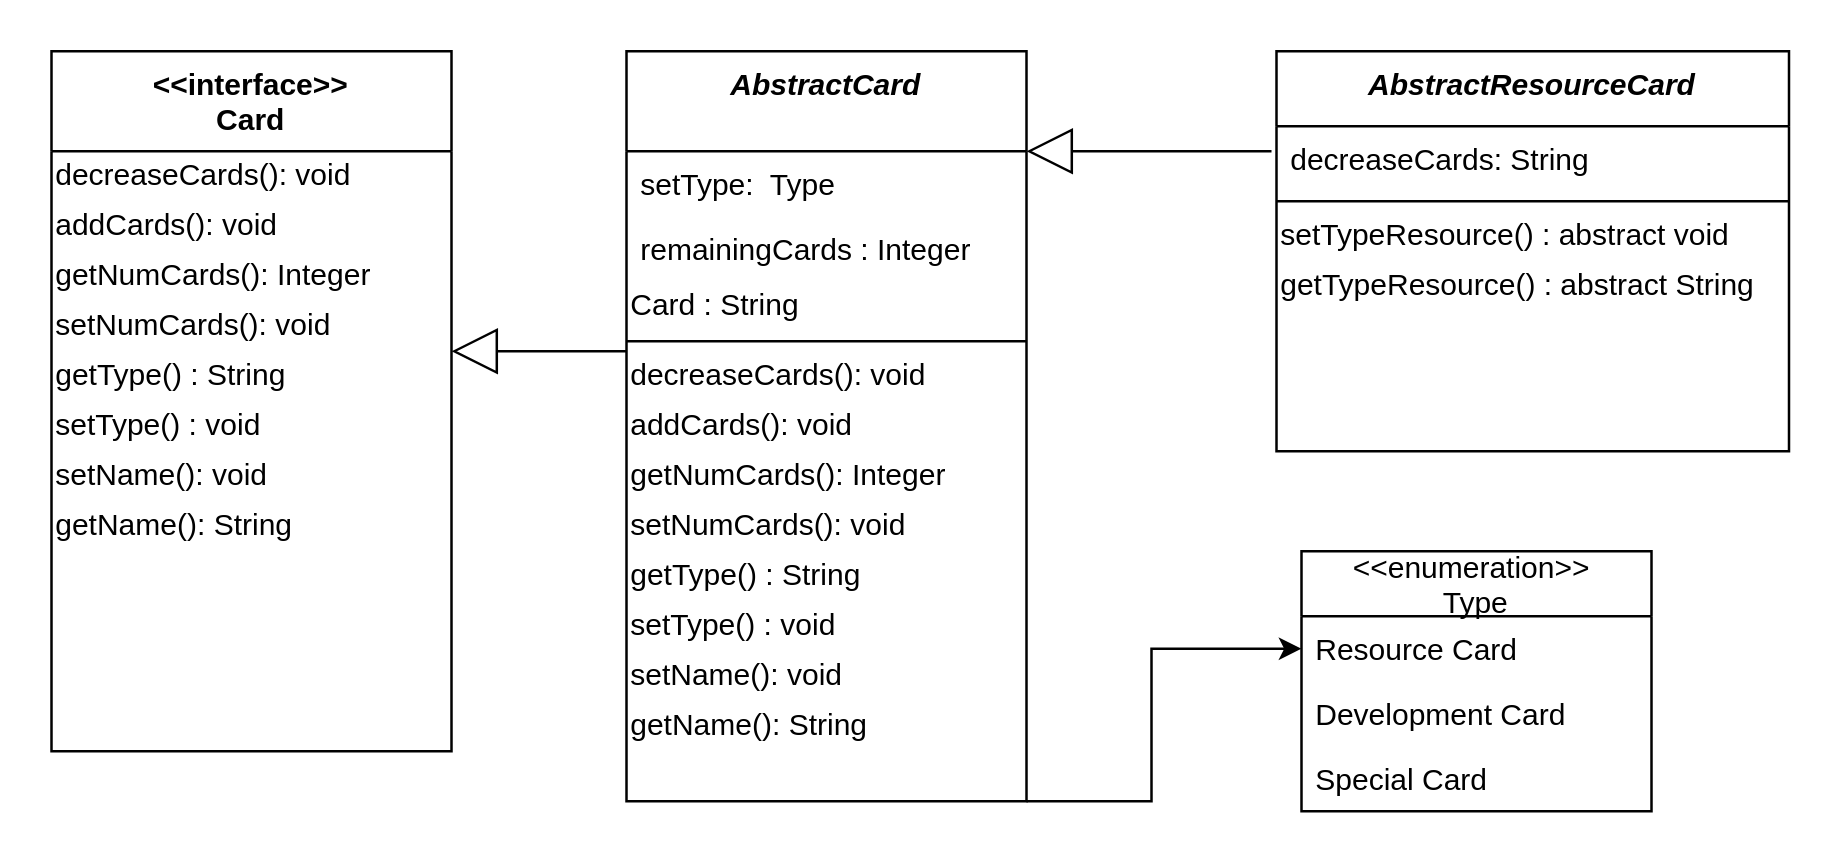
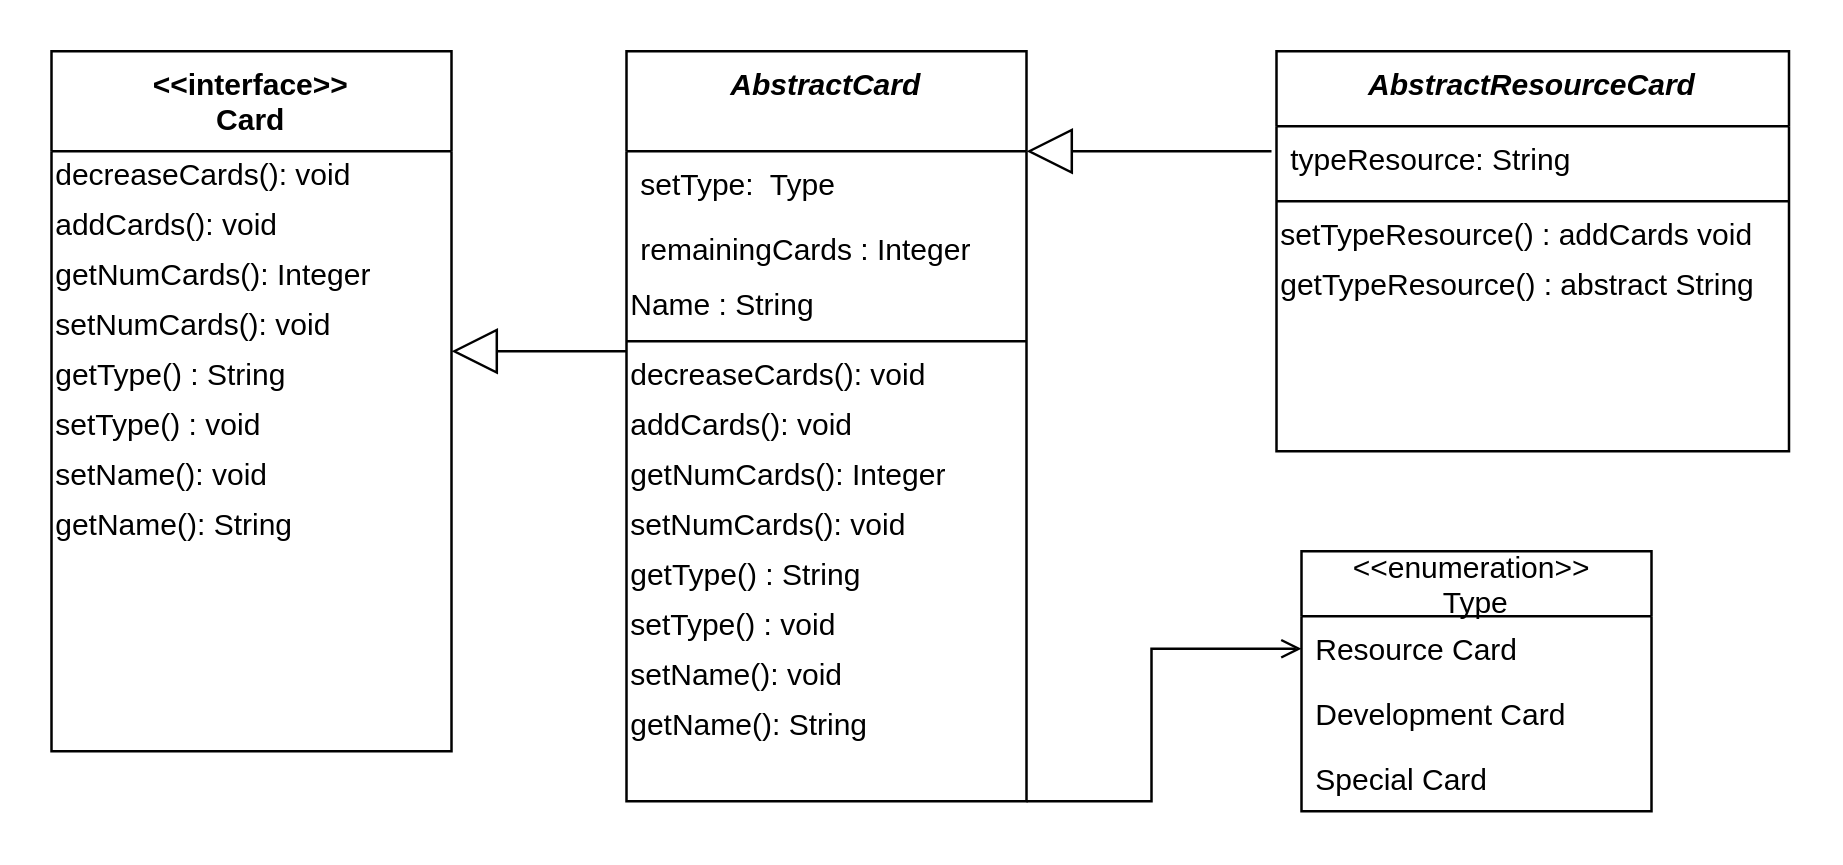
  <mxCell id="0" />
  <mxCell id="1" parent="0" />
  <mxCell id="2" value="&lt;&lt;interface&gt;&gt;&#10;Card&#10;" style="swimlane;fontStyle=1;align=center;verticalAlign=top;childLayout=stackLayout;horizontal=1;startSize=40;horizontalStack=0;resizeParent=1;resizeLast=0;collapsible=1;marginBottom=0;rounded=0;shadow=0;strokeWidth=1;" parent="1" vertex="1"><mxGeometry x="20" y="20" width="160" height="280" as="geometry"><mxRectangle x="230" y="140" width="160" height="26" as="alternateBounds" /></mxGeometry></mxCell>
  <mxCell id="3" value="decreaseCards(): void" style="text;html=1;align=left;verticalAlign=middle;resizable=0;points=[];autosize=1;" vertex="1" parent="2"><mxGeometry y="40" width="160" height="20" as="geometry" /></mxCell>
  <mxCell id="4" value="addCards(): void" style="text;html=1;align=left;verticalAlign=middle;resizable=0;points=[];autosize=1;" vertex="1" parent="2"><mxGeometry y="60" width="160" height="20" as="geometry" /></mxCell>
  <mxCell id="5" value="getNumCards(): Integer" style="text;html=1;align=left;verticalAlign=middle;resizable=0;points=[];autosize=1;" vertex="1" parent="2"><mxGeometry y="80" width="160" height="20" as="geometry" /></mxCell>
  <mxCell id="6" value="setNumCards(): void" style="text;html=1;align=left;verticalAlign=middle;resizable=0;points=[];autosize=1;" vertex="1" parent="2"><mxGeometry y="100" width="160" height="20" as="geometry" /></mxCell>
  <mxCell id="7" value="getType() : String" style="text;html=1;align=left;verticalAlign=middle;resizable=0;points=[];autosize=1;" vertex="1" parent="2"><mxGeometry y="120" width="160" height="20" as="geometry" /></mxCell>
  <mxCell id="8" value="setType() : void" style="text;html=1;align=left;verticalAlign=middle;resizable=0;points=[];autosize=1;" vertex="1" parent="2"><mxGeometry y="140" width="160" height="20" as="geometry" /></mxCell>
  <mxCell id="9" value="setName(): void" style="text;html=1;align=left;verticalAlign=middle;resizable=0;points=[];autosize=1;" vertex="1" parent="2"><mxGeometry y="160" width="160" height="20" as="geometry" /></mxCell>
  <mxCell id="10" value="getName(): String" style="text;html=1;align=left;verticalAlign=middle;resizable=0;points=[];autosize=1;" vertex="1" parent="2"><mxGeometry y="180" width="160" height="20" as="geometry" /></mxCell>
  <mxCell id="11" value="AbstractResourceCard" style="swimlane;fontStyle=3;align=center;verticalAlign=top;childLayout=stackLayout;horizontal=1;startSize=30;horizontalStack=0;resizeParent=1;resizeLast=0;collapsible=1;marginBottom=0;rounded=0;shadow=0;strokeWidth=1;" parent="1" vertex="1"><mxGeometry x="510" y="20" width="205" height="160" as="geometry"><mxRectangle x="550" y="140" width="160" height="26" as="alternateBounds" /></mxGeometry></mxCell>
- <mxCell id="12" value="decreaseCards: String" style="text;align=left;verticalAlign=top;spacingLeft=4;spacingRight=4;overflow=hidden;rotatable=0;points=[[0,0.5],[1,0.5]];portConstraint=eastwest;" parent="11" vertex="1"><mxGeometry y="30" width="205" height="26" as="geometry" /></mxCell>
+ <mxCell id="12" value="typeResource: String" style="text;align=left;verticalAlign=top;spacingLeft=4;spacingRight=4;overflow=hidden;rotatable=0;points=[[0,0.5],[1,0.5]];portConstraint=eastwest;" parent="11" vertex="1"><mxGeometry y="30" width="205" height="26" as="geometry" /></mxCell>
  <mxCell id="13" value="" style="line;html=1;strokeWidth=1;align=left;verticalAlign=middle;spacingTop=-1;spacingLeft=3;spacingRight=3;rotatable=0;labelPosition=right;points=[];portConstraint=eastwest;" parent="11" vertex="1"><mxGeometry y="56" width="205" height="8" as="geometry" /></mxCell>
- <mxCell id="14" value="setTypeResource() : abstract void" style="text;html=1;align=left;verticalAlign=middle;resizable=0;points=[];autosize=1;" vertex="1" parent="11"><mxGeometry y="64" width="205" height="20" as="geometry" /></mxCell>
+ <mxCell id="14" value="setTypeResource() : addCards void" style="text;html=1;align=left;verticalAlign=middle;resizable=0;points=[];autosize=1;" vertex="1" parent="11"><mxGeometry y="64" width="205" height="20" as="geometry" /></mxCell>
  <mxCell id="15" value="getTypeResource() : abstract String" style="text;html=1;align=left;verticalAlign=middle;resizable=0;points=[];autosize=1;" vertex="1" parent="11"><mxGeometry y="84" width="205" height="20" as="geometry" /></mxCell>
  <mxCell id="16" value="" style="endArrow=block;endSize=16;endFill=0;html=1;entryX=1;entryY=0.5;entryDx=0;entryDy=0;" edge="1" parent="1"><mxGeometry x="0.02" width="160" relative="1" as="geometry"><mxPoint x="508" y="60" as="sourcePoint" /><mxPoint x="410" y="60" as="targetPoint" /><Array as="points" /><mxPoint as="offset" /></mxGeometry></mxCell>
- <mxCell id="17" style="edgeStyle=orthogonalEdgeStyle;rounded=0;orthogonalLoop=1;jettySize=auto;html=1;exitX=1;exitY=1;exitDx=0;exitDy=0;entryX=0;entryY=0.5;entryDx=0;entryDy=0;" edge="1" parent="1" source="18" target="32"><mxGeometry relative="1" as="geometry"><Array as="points"><mxPoint x="460" y="320" /><mxPoint x="460" y="259" /></Array></mxGeometry></mxCell>
+ <mxCell id="17" style="edgeStyle=orthogonalEdgeStyle;rounded=0;orthogonalLoop=1;jettySize=auto;html=1;exitX=1;exitY=1;exitDx=0;exitDy=0;entryX=0;entryY=0.5;entryDx=0;entryDy=0;endArrow=open;" edge="1" parent="1" source="18" target="32"><mxGeometry relative="1" as="geometry"><Array as="points"><mxPoint x="460" y="320" /><mxPoint x="460" y="259" /></Array></mxGeometry></mxCell>
  <mxCell id="18" value="AbstractCard" style="swimlane;fontStyle=3;align=center;verticalAlign=top;childLayout=stackLayout;horizontal=1;startSize=40;horizontalStack=0;resizeParent=1;resizeLast=0;collapsible=1;marginBottom=0;rounded=0;shadow=0;strokeWidth=1;" vertex="1" parent="1"><mxGeometry x="250" y="20" width="160" height="300" as="geometry"><mxRectangle x="230" y="140" width="160" height="26" as="alternateBounds" /></mxGeometry></mxCell>
  <mxCell id="19" value="setType:  Type" style="text;align=left;verticalAlign=top;spacingLeft=4;spacingRight=4;overflow=hidden;rotatable=0;points=[[0,0.5],[1,0.5]];portConstraint=eastwest;" vertex="1" parent="18"><mxGeometry y="40" width="160" height="26" as="geometry" /></mxCell>
  <mxCell id="20" value="remainingCards : Integer" style="text;align=left;verticalAlign=top;spacingLeft=4;spacingRight=4;overflow=hidden;rotatable=0;points=[[0,0.5],[1,0.5]];portConstraint=eastwest;rounded=0;shadow=0;html=0;" vertex="1" parent="18"><mxGeometry y="66" width="160" height="26" as="geometry" /></mxCell>
- <mxCell id="21" value="Card : String" style="text;html=1;align=left;verticalAlign=middle;resizable=0;points=[];autosize=1;" vertex="1" parent="18"><mxGeometry y="92" width="160" height="20" as="geometry" /></mxCell>
+ <mxCell id="21" value="Name : String" style="text;html=1;align=left;verticalAlign=middle;resizable=0;points=[];autosize=1;" vertex="1" parent="18"><mxGeometry y="92" width="160" height="20" as="geometry" /></mxCell>
  <mxCell id="22" value="" style="line;html=1;strokeWidth=1;align=left;verticalAlign=middle;spacingTop=-1;spacingLeft=3;spacingRight=3;rotatable=0;labelPosition=right;points=[];portConstraint=eastwest;" vertex="1" parent="18"><mxGeometry y="112" width="160" height="8" as="geometry" /></mxCell>
  <mxCell id="23" value="decreaseCards(): void" style="text;html=1;align=left;verticalAlign=middle;resizable=0;points=[];autosize=1;" vertex="1" parent="18"><mxGeometry y="120" width="160" height="20" as="geometry" /></mxCell>
  <mxCell id="24" value="addCards(): void" style="text;html=1;align=left;verticalAlign=middle;resizable=0;points=[];autosize=1;" vertex="1" parent="18"><mxGeometry y="140" width="160" height="20" as="geometry" /></mxCell>
  <mxCell id="25" value="getNumCards(): Integer" style="text;html=1;align=left;verticalAlign=middle;resizable=0;points=[];autosize=1;" vertex="1" parent="18"><mxGeometry y="160" width="160" height="20" as="geometry" /></mxCell>
  <mxCell id="26" value="setNumCards(): void" style="text;html=1;align=left;verticalAlign=middle;resizable=0;points=[];autosize=1;" vertex="1" parent="18"><mxGeometry y="180" width="160" height="20" as="geometry" /></mxCell>
  <mxCell id="27" value="getType() : String" style="text;html=1;align=left;verticalAlign=middle;resizable=0;points=[];autosize=1;" vertex="1" parent="18"><mxGeometry y="200" width="160" height="20" as="geometry" /></mxCell>
  <mxCell id="28" value="setType() : void" style="text;html=1;align=left;verticalAlign=middle;resizable=0;points=[];autosize=1;" vertex="1" parent="18"><mxGeometry y="220" width="160" height="20" as="geometry" /></mxCell>
  <mxCell id="29" value="setName(): void" style="text;html=1;align=left;verticalAlign=middle;resizable=0;points=[];autosize=1;" vertex="1" parent="18"><mxGeometry y="240" width="160" height="20" as="geometry" /></mxCell>
  <mxCell id="30" value="getName(): String" style="text;html=1;align=left;verticalAlign=middle;resizable=0;points=[];autosize=1;" vertex="1" parent="18"><mxGeometry y="260" width="160" height="20" as="geometry" /></mxCell>
  <mxCell id="31" value="&lt;&lt;enumeration&gt;&gt; &#10;Type" style="swimlane;fontStyle=0;childLayout=stackLayout;horizontal=1;startSize=26;fillColor=none;horizontalStack=0;resizeParent=1;resizeParentMax=0;resizeLast=0;collapsible=1;marginBottom=0;align=center;" vertex="1" parent="1"><mxGeometry x="520" y="220" width="140" height="104" as="geometry" /></mxCell>
  <mxCell id="32" value="Resource Card" style="text;strokeColor=none;fillColor=none;align=left;verticalAlign=top;spacingLeft=4;spacingRight=4;overflow=hidden;rotatable=0;points=[[0,0.5],[1,0.5]];portConstraint=eastwest;" vertex="1" parent="31"><mxGeometry y="26" width="140" height="26" as="geometry" /></mxCell>
  <mxCell id="33" value="Development Card" style="text;strokeColor=none;fillColor=none;align=left;verticalAlign=top;spacingLeft=4;spacingRight=4;overflow=hidden;rotatable=0;points=[[0,0.5],[1,0.5]];portConstraint=eastwest;" vertex="1" parent="31"><mxGeometry y="52" width="140" height="26" as="geometry" /></mxCell>
  <mxCell id="34" value="Special Card" style="text;strokeColor=none;fillColor=none;align=left;verticalAlign=top;spacingLeft=4;spacingRight=4;overflow=hidden;rotatable=0;points=[[0,0.5],[1,0.5]];portConstraint=eastwest;" vertex="1" parent="31"><mxGeometry y="78" width="140" height="26" as="geometry" /></mxCell>
  <mxCell id="35" value="" style="endArrow=block;endSize=16;endFill=0;html=1;" edge="1" parent="1"><mxGeometry x="-0.143" y="-50" width="160" relative="1" as="geometry"><mxPoint x="250" y="140" as="sourcePoint" /><mxPoint x="180" y="140" as="targetPoint" /><mxPoint as="offset" /></mxGeometry></mxCell>
